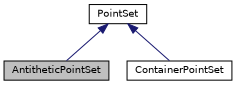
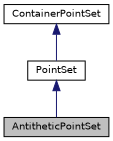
  digraph {
    node [color=black fontname=Helvetica fontsize=10 shape=record]
    edge [color=midnightblue dir=back fontname=Helvetica fontsize=10 labelfontname=Helvetica labelfontsize=10 style=solid]
    n1 [fillcolor=grey75 fontcolor=black height=0.2 label=AntitheticPointSet style=filled width=0.4]
    n2 [height=0.2 label=ContainerPointSet width=0.4]
    n3 [height=0.2 label=PointSet width=0.4]
    n3 -> n1
-   n3 -> n2
+   n2 -> n3
  }
